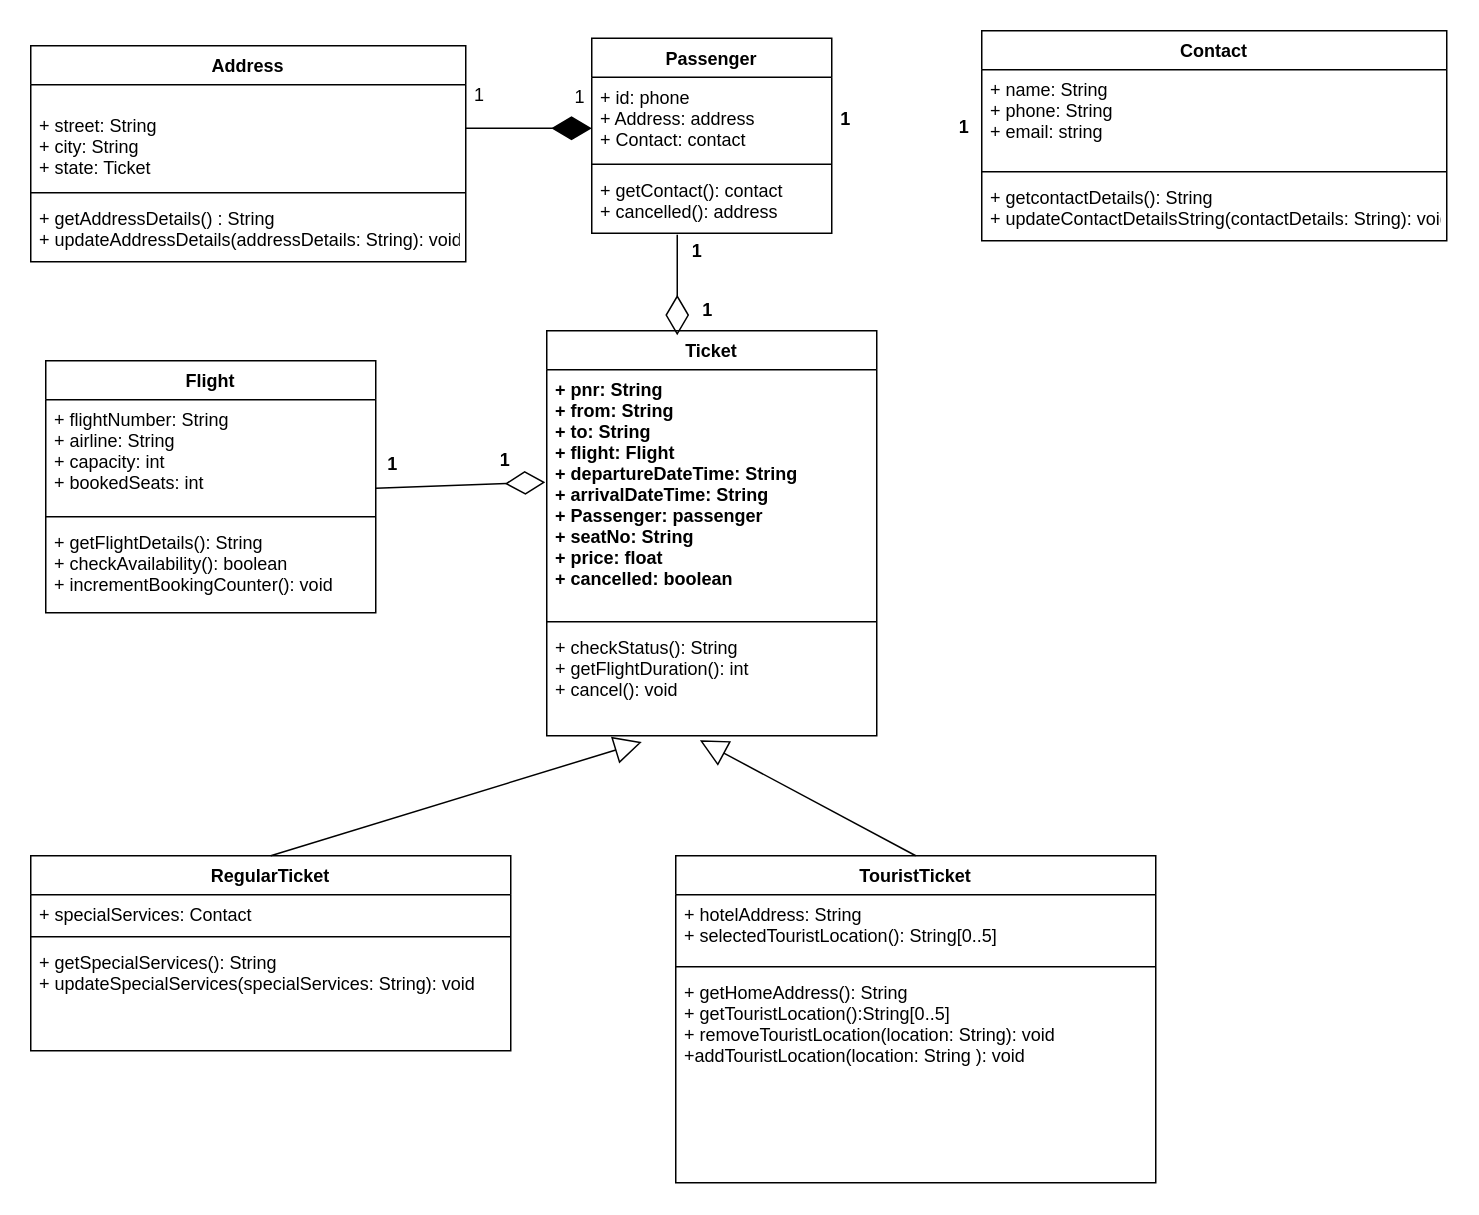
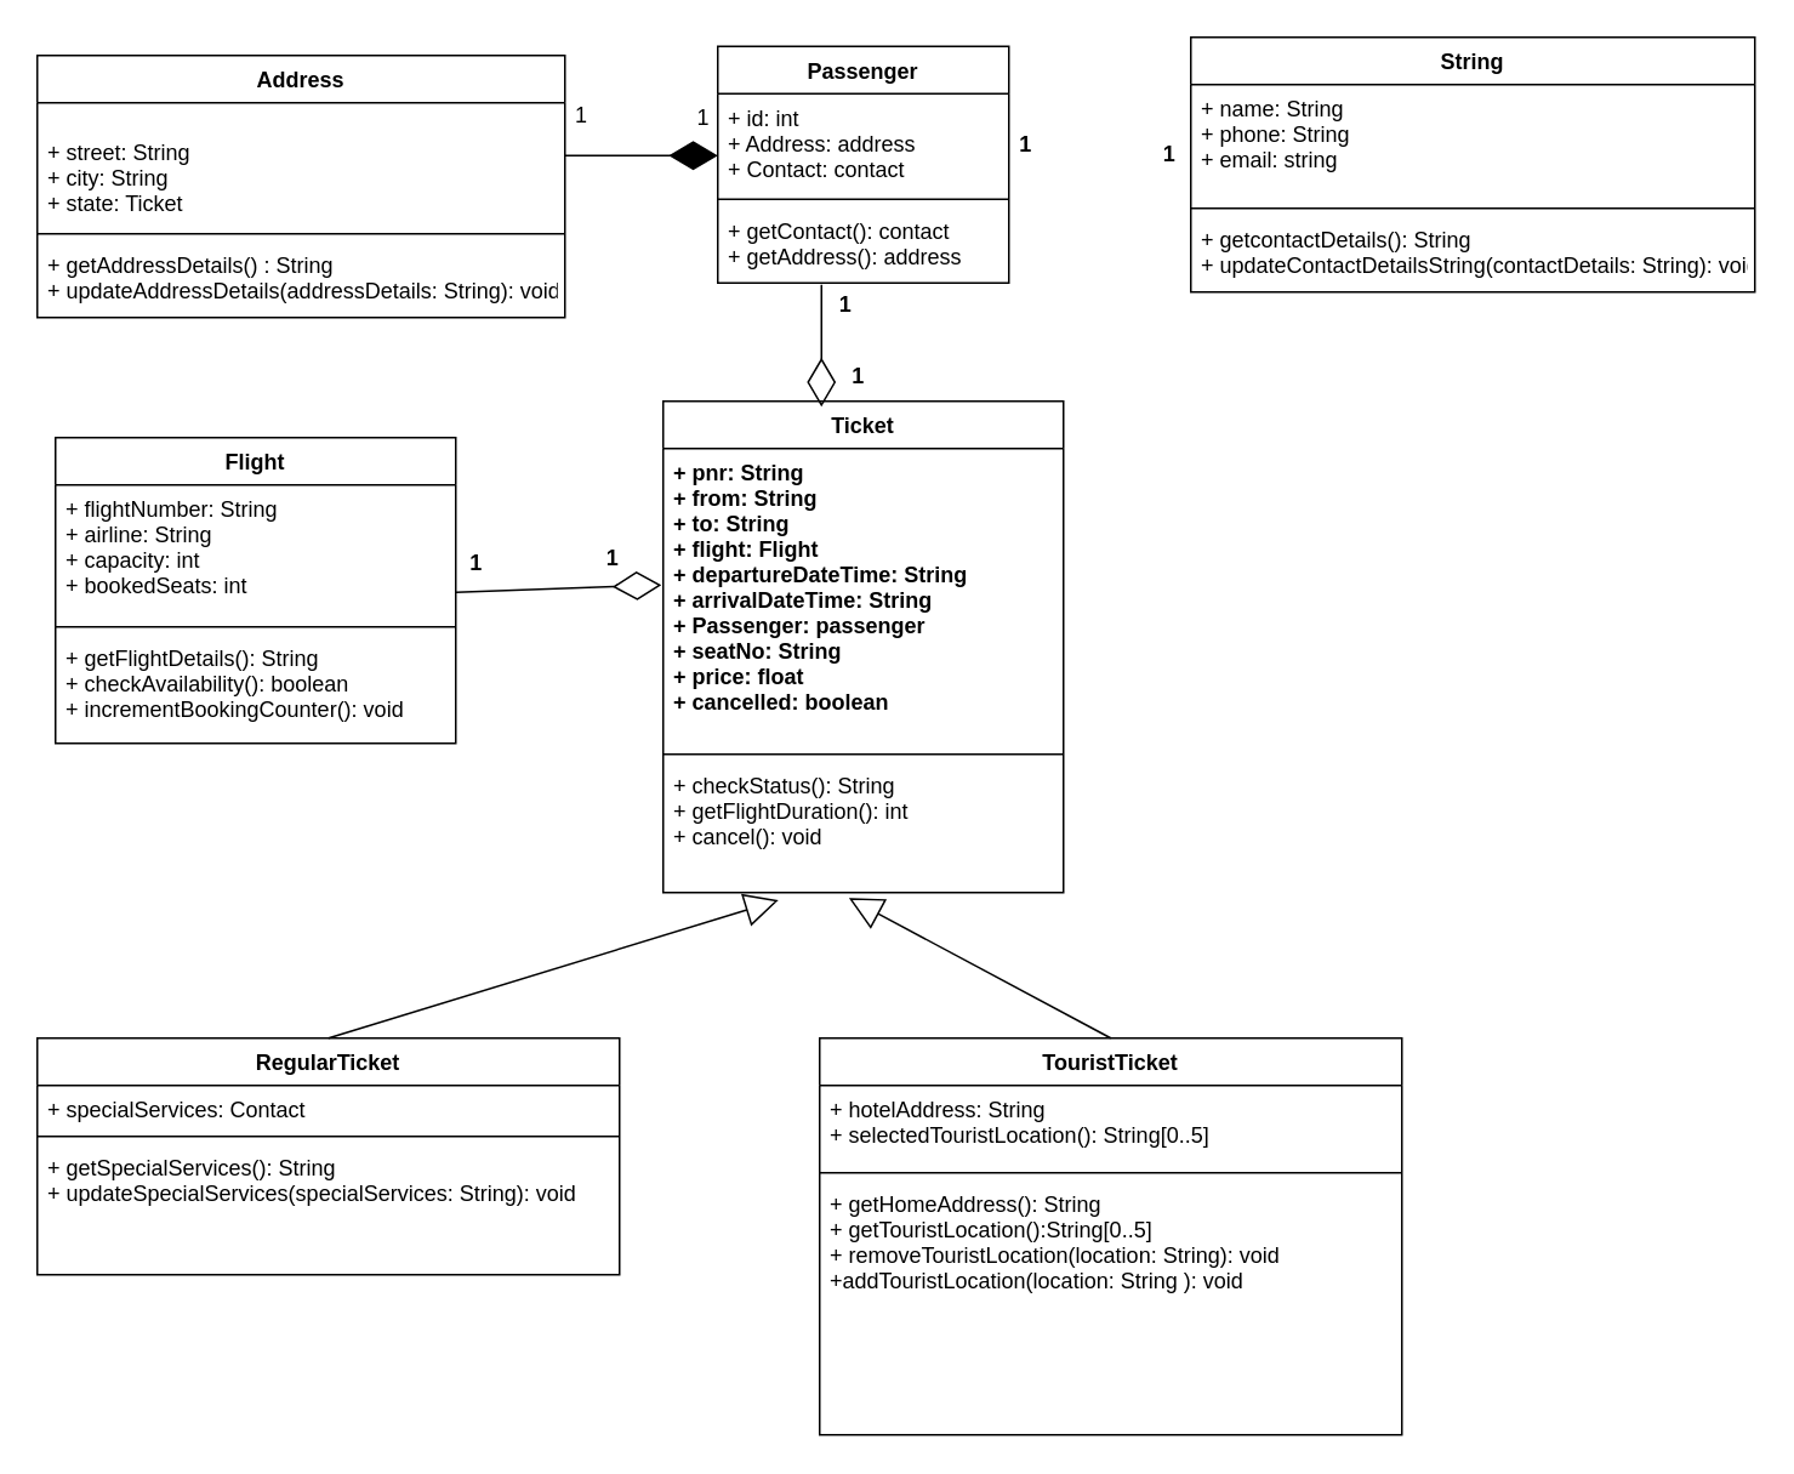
  <mxCell id="0" />
  <mxCell id="1" parent="0" />
  <mxCell id="2" value="Passenger" style="swimlane;fontStyle=1;align=center;verticalAlign=top;childLayout=stackLayout;horizontal=1;startSize=26;horizontalStack=0;resizeParent=1;resizeParentMax=0;resizeLast=0;collapsible=1;marginBottom=0;" vertex="1" parent="1"><mxGeometry x="394" y="25" width="160" height="130" as="geometry"><mxRectangle x="345" y="50" width="90" height="26" as="alternateBounds" /></mxGeometry></mxCell>
- <mxCell id="3" value="+ id: phone&#10;+ Address: address&#10;+ Contact: contact" style="text;strokeColor=none;fillColor=none;align=left;verticalAlign=top;spacingLeft=4;spacingRight=4;overflow=hidden;rotatable=0;points=[[0,0.5],[1,0.5]];portConstraint=eastwest;" vertex="1" parent="2"><mxGeometry y="26" width="160" height="54" as="geometry" /></mxCell>
+ <mxCell id="3" value="+ id: int&#10;+ Address: address&#10;+ Contact: contact" style="text;strokeColor=none;fillColor=none;align=left;verticalAlign=top;spacingLeft=4;spacingRight=4;overflow=hidden;rotatable=0;points=[[0,0.5],[1,0.5]];portConstraint=eastwest;" vertex="1" parent="2"><mxGeometry y="26" width="160" height="54" as="geometry" /></mxCell>
  <mxCell id="4" value="" style="line;strokeWidth=1;fillColor=none;align=left;verticalAlign=middle;spacingTop=-1;spacingLeft=3;spacingRight=3;rotatable=0;labelPosition=right;points=[];portConstraint=eastwest;" vertex="1" parent="2"><mxGeometry y="80" width="160" height="8" as="geometry" /></mxCell>
- <mxCell id="5" value="+ getContact(): contact&#10;+ cancelled(): address" style="text;strokeColor=none;fillColor=none;align=left;verticalAlign=top;spacingLeft=4;spacingRight=4;overflow=hidden;rotatable=0;points=[[0,0.5],[1,0.5]];portConstraint=eastwest;" vertex="1" parent="2"><mxGeometry y="88" width="160" height="42" as="geometry" /></mxCell>
- <mxCell id="6" value="Contact" style="swimlane;fontStyle=1;align=center;verticalAlign=top;childLayout=stackLayout;horizontal=1;startSize=26;horizontalStack=0;resizeParent=1;resizeParentMax=0;resizeLast=0;collapsible=1;marginBottom=0;" vertex="1" parent="1"><mxGeometry x="654" y="20" width="310" height="140" as="geometry" /></mxCell>
+ <mxCell id="5" value="+ getContact(): contact&#10;+ getAddress(): address" style="text;strokeColor=none;fillColor=none;align=left;verticalAlign=top;spacingLeft=4;spacingRight=4;overflow=hidden;rotatable=0;points=[[0,0.5],[1,0.5]];portConstraint=eastwest;" vertex="1" parent="2"><mxGeometry y="88" width="160" height="42" as="geometry" /></mxCell>
+ <mxCell id="6" value="String" style="swimlane;fontStyle=1;align=center;verticalAlign=top;childLayout=stackLayout;horizontal=1;startSize=26;horizontalStack=0;resizeParent=1;resizeParentMax=0;resizeLast=0;collapsible=1;marginBottom=0;" vertex="1" parent="1"><mxGeometry x="654" y="20" width="310" height="140" as="geometry" /></mxCell>
  <mxCell id="7" value="+ name: String&#10;+ phone: String&#10;+ email: string" style="text;strokeColor=none;fillColor=none;align=left;verticalAlign=top;spacingLeft=4;spacingRight=4;overflow=hidden;rotatable=0;points=[[0,0.5],[1,0.5]];portConstraint=eastwest;" vertex="1" parent="6"><mxGeometry y="26" width="310" height="64" as="geometry" /></mxCell>
  <mxCell id="8" value="" style="line;strokeWidth=1;fillColor=none;align=left;verticalAlign=middle;spacingTop=-1;spacingLeft=3;spacingRight=3;rotatable=0;labelPosition=right;points=[];portConstraint=eastwest;" vertex="1" parent="6"><mxGeometry y="90" width="310" height="8" as="geometry" /></mxCell>
  <mxCell id="9" value="+ getcontactDetails(): String&#10;+ updateContactDetailsString(contactDetails: String): void" style="text;strokeColor=none;fillColor=none;align=left;verticalAlign=top;spacingLeft=4;spacingRight=4;overflow=hidden;rotatable=0;points=[[0,0.5],[1,0.5]];portConstraint=eastwest;" vertex="1" parent="6"><mxGeometry y="98" width="310" height="42" as="geometry" /></mxCell>
  <mxCell id="10" value="Address" style="swimlane;fontStyle=1;align=center;verticalAlign=top;childLayout=stackLayout;horizontal=1;startSize=26;horizontalStack=0;resizeParent=1;resizeParentMax=0;resizeLast=0;collapsible=1;marginBottom=0;" vertex="1" parent="1"><mxGeometry x="20" y="30" width="290" height="144" as="geometry" /></mxCell>
  <mxCell id="11" value="1" style="text;strokeColor=none;fillColor=none;align=left;verticalAlign=middle;spacingTop=-1;spacingLeft=4;spacingRight=4;rotatable=0;labelPosition=right;points=[];portConstraint=eastwest;" vertex="1" parent="10"><mxGeometry y="26" width="290" height="14" as="geometry" /></mxCell>
  <mxCell id="12" value="+ street: String &#10;+ city: String&#10;+ state: Ticket" style="text;strokeColor=none;fillColor=none;align=left;verticalAlign=top;spacingLeft=4;spacingRight=4;overflow=hidden;rotatable=0;points=[[0,0.5],[1,0.5]];portConstraint=eastwest;" vertex="1" parent="10"><mxGeometry y="40" width="290" height="54" as="geometry" /></mxCell>
  <mxCell id="13" value="" style="line;strokeWidth=1;fillColor=none;align=left;verticalAlign=middle;spacingTop=-1;spacingLeft=3;spacingRight=3;rotatable=0;labelPosition=right;points=[];portConstraint=eastwest;" vertex="1" parent="10"><mxGeometry y="94" width="290" height="8" as="geometry" /></mxCell>
  <mxCell id="14" value="+ getAddressDetails() : String&#10;+ updateAddressDetails(addressDetails: String): void" style="text;strokeColor=none;fillColor=none;align=left;verticalAlign=top;spacingLeft=4;spacingRight=4;overflow=hidden;rotatable=0;points=[[0,0.5],[1,0.5]];portConstraint=eastwest;" vertex="1" parent="10"><mxGeometry y="102" width="290" height="42" as="geometry" /></mxCell>
  <mxCell id="15" value="Ticket" style="swimlane;fontStyle=1;align=center;verticalAlign=top;childLayout=stackLayout;horizontal=1;startSize=26;horizontalStack=0;resizeParent=1;resizeParentMax=0;resizeLast=0;collapsible=1;marginBottom=0;" vertex="1" parent="1"><mxGeometry x="364" y="220" width="220" height="270" as="geometry" /></mxCell>
  <mxCell id="16" value="+ pnr: String&#10;+ from: String&#10;+ to: String&#10;+ flight: Flight&#10;+ departureDateTime: String&#10;+ arrivalDateTime: String&#10;+ Passenger: passenger&#10;+ seatNo: String&#10;+ price: float&#10;+ cancelled: boolean" style="text;strokeColor=none;fillColor=none;align=left;verticalAlign=top;spacingLeft=4;spacingRight=4;overflow=hidden;rotatable=0;points=[[0,0.5],[1,0.5]];portConstraint=eastwest;fontStyle=1" vertex="1" parent="15"><mxGeometry y="26" width="220" height="164" as="geometry" /></mxCell>
  <mxCell id="17" value="" style="line;strokeWidth=1;fillColor=none;align=left;verticalAlign=middle;spacingTop=-1;spacingLeft=3;spacingRight=3;rotatable=0;labelPosition=right;points=[];portConstraint=eastwest;" vertex="1" parent="15"><mxGeometry y="190" width="220" height="8" as="geometry" /></mxCell>
  <mxCell id="18" value="+ checkStatus(): String&#10;+ getFlightDuration(): int&#10;+ cancel(): void" style="text;strokeColor=none;fillColor=none;align=left;verticalAlign=top;spacingLeft=4;spacingRight=4;overflow=hidden;rotatable=0;points=[[0,0.5],[1,0.5]];portConstraint=eastwest;" vertex="1" parent="15"><mxGeometry y="198" width="220" height="72" as="geometry" /></mxCell>
  <mxCell id="19" value="Flight" style="swimlane;fontStyle=1;align=center;verticalAlign=top;childLayout=stackLayout;horizontal=1;startSize=26;horizontalStack=0;resizeParent=1;resizeParentMax=0;resizeLast=0;collapsible=1;marginBottom=0;" vertex="1" parent="1"><mxGeometry x="30" y="240" width="220" height="168" as="geometry" /></mxCell>
  <mxCell id="20" value="+ flightNumber: String&#10;+ airline: String&#10;+ capacity: int&#10;+ bookedSeats: int" style="text;strokeColor=none;fillColor=none;align=left;verticalAlign=top;spacingLeft=4;spacingRight=4;overflow=hidden;rotatable=0;points=[[0,0.5],[1,0.5]];portConstraint=eastwest;" vertex="1" parent="19"><mxGeometry y="26" width="220" height="74" as="geometry" /></mxCell>
  <mxCell id="21" value="" style="line;strokeWidth=1;fillColor=none;align=left;verticalAlign=middle;spacingTop=-1;spacingLeft=3;spacingRight=3;rotatable=0;labelPosition=right;points=[];portConstraint=eastwest;" vertex="1" parent="19"><mxGeometry y="100" width="220" height="8" as="geometry" /></mxCell>
  <mxCell id="22" value="+ getFlightDetails(): String&#10;+ checkAvailability(): boolean&#10;+ incrementBookingCounter(): void" style="text;strokeColor=none;fillColor=none;align=left;verticalAlign=top;spacingLeft=4;spacingRight=4;overflow=hidden;rotatable=0;points=[[0,0.5],[1,0.5]];portConstraint=eastwest;" vertex="1" parent="19"><mxGeometry y="108" width="220" height="60" as="geometry" /></mxCell>
  <mxCell id="23" value="RegularTicket" style="swimlane;fontStyle=1;align=center;verticalAlign=top;childLayout=stackLayout;horizontal=1;startSize=26;horizontalStack=0;resizeParent=1;resizeParentMax=0;resizeLast=0;collapsible=1;marginBottom=0;" vertex="1" parent="1"><mxGeometry x="20" y="570" width="320" height="130" as="geometry" /></mxCell>
  <mxCell id="24" value="+ specialServices: Contact&#10;" style="text;strokeColor=none;fillColor=none;align=left;verticalAlign=top;spacingLeft=4;spacingRight=4;overflow=hidden;rotatable=0;points=[[0,0.5],[1,0.5]];portConstraint=eastwest;" vertex="1" parent="23"><mxGeometry y="26" width="320" height="24" as="geometry" /></mxCell>
  <mxCell id="25" value="" style="line;strokeWidth=1;fillColor=none;align=left;verticalAlign=middle;spacingTop=-1;spacingLeft=3;spacingRight=3;rotatable=0;labelPosition=right;points=[];portConstraint=eastwest;" vertex="1" parent="23"><mxGeometry y="50" width="320" height="8" as="geometry" /></mxCell>
  <mxCell id="26" value="+ getSpecialServices(): String&#10;+ updateSpecialServices(specialServices: String): void" style="text;strokeColor=none;fillColor=none;align=left;verticalAlign=top;spacingLeft=4;spacingRight=4;overflow=hidden;rotatable=0;points=[[0,0.5],[1,0.5]];portConstraint=eastwest;" vertex="1" parent="23"><mxGeometry y="58" width="320" height="72" as="geometry" /></mxCell>
  <mxCell id="27" value="TouristTicket" style="swimlane;fontStyle=1;align=center;verticalAlign=top;childLayout=stackLayout;horizontal=1;startSize=26;horizontalStack=0;resizeParent=1;resizeParentMax=0;resizeLast=0;collapsible=1;marginBottom=0;" vertex="1" parent="1"><mxGeometry x="450" y="570" width="320" height="218" as="geometry" /></mxCell>
  <mxCell id="28" value="+ hotelAddress: String&#10;+ selectedTouristLocation(): String[0..5]" style="text;strokeColor=none;fillColor=none;align=left;verticalAlign=top;spacingLeft=4;spacingRight=4;overflow=hidden;rotatable=0;points=[[0,0.5],[1,0.5]];portConstraint=eastwest;" vertex="1" parent="27"><mxGeometry y="26" width="320" height="44" as="geometry" /></mxCell>
  <mxCell id="29" value="" style="line;strokeWidth=1;fillColor=none;align=left;verticalAlign=middle;spacingTop=-1;spacingLeft=3;spacingRight=3;rotatable=0;labelPosition=right;points=[];portConstraint=eastwest;" vertex="1" parent="27"><mxGeometry y="70" width="320" height="8" as="geometry" /></mxCell>
  <mxCell id="30" value="+ getHomeAddress(): String&#10;+ getTouristLocation():String[0..5]&#10;+ removeTouristLocation(location: String): void&#10;+addTouristLocation(location: String ): void" style="text;strokeColor=none;fillColor=none;align=left;verticalAlign=top;spacingLeft=4;spacingRight=4;overflow=hidden;rotatable=0;points=[[0,0.5],[1,0.5]];portConstraint=eastwest;" vertex="1" parent="27"><mxGeometry y="78" width="320" height="140" as="geometry" /></mxCell>
  <mxCell id="31" value="" style="endArrow=block;endSize=16;endFill=0;html=1;entryX=0.288;entryY=1.058;entryDx=0;entryDy=0;entryPerimeter=0;exitX=0.5;exitY=0;exitDx=0;exitDy=0;" edge="1" parent="1" source="23" target="18"><mxGeometry width="160" relative="1" as="geometry"><mxPoint x="180" y="530" as="sourcePoint" /><mxPoint x="340" y="530" as="targetPoint" /></mxGeometry></mxCell>
  <mxCell id="32" value="" style="endArrow=block;endSize=16;endFill=0;html=1;exitX=0.5;exitY=0;exitDx=0;exitDy=0;entryX=0.464;entryY=1.042;entryDx=0;entryDy=0;entryPerimeter=0;" edge="1" parent="1" source="27" target="18"><mxGeometry width="160" relative="1" as="geometry"><mxPoint x="360" y="520" as="sourcePoint" /><mxPoint x="520" y="520" as="targetPoint" /><Array as="points" /></mxGeometry></mxCell>
  <mxCell id="33" value="" style="endArrow=diamondThin;endFill=0;endSize=24;html=1;exitX=1;exitY=0.797;exitDx=0;exitDy=0;exitPerimeter=0;" edge="1" parent="1" source="20"><mxGeometry width="160" relative="1" as="geometry"><mxPoint x="165" y="323.5" as="sourcePoint" /><mxPoint x="363" y="321" as="targetPoint" /></mxGeometry></mxCell>
  <mxCell id="34" value="" style="endArrow=diamondThin;endFill=1;endSize=24;html=1;" edge="1" parent="1"><mxGeometry width="160" relative="1" as="geometry"><mxPoint x="310" y="85" as="sourcePoint" /><mxPoint x="394" y="85" as="targetPoint" /><Array as="points"><mxPoint x="367" y="85" /></Array></mxGeometry></mxCell>
  <mxCell id="35" value="1" style="text;strokeColor=none;fillColor=none;align=left;verticalAlign=middle;spacingTop=-1;spacingLeft=4;spacingRight=4;rotatable=0;labelPosition=right;points=[];portConstraint=eastwest;" vertex="1" parent="1"><mxGeometry x="357" y="57" width="20" height="14" as="geometry" /></mxCell>
  <mxCell id="36" value="1" style="text;align=center;fontStyle=1;verticalAlign=middle;spacingLeft=3;spacingRight=3;strokeColor=none;rotatable=0;points=[[0,0.5],[1,0.5]];portConstraint=eastwest;" vertex="1" parent="1"><mxGeometry x="557" y="69" width="13" height="19" as="geometry" /></mxCell>
  <mxCell id="37" value="1" style="text;align=center;fontStyle=1;verticalAlign=middle;spacingLeft=3;spacingRight=3;strokeColor=none;rotatable=0;points=[[0,0.5],[1,0.5]];portConstraint=eastwest;" vertex="1" parent="1"><mxGeometry x="636" y="74" width="13" height="19" as="geometry" /></mxCell>
  <mxCell id="38" value="1" style="text;align=center;fontStyle=1;verticalAlign=middle;spacingLeft=3;spacingRight=3;strokeColor=none;rotatable=0;points=[[0,0.5],[1,0.5]];portConstraint=eastwest;" vertex="1" parent="1"><mxGeometry x="255" y="299" width="13" height="19" as="geometry" /></mxCell>
  <mxCell id="39" value="1" style="text;align=center;fontStyle=1;verticalAlign=middle;spacingLeft=3;spacingRight=3;strokeColor=none;rotatable=0;points=[[0,0.5],[1,0.5]];portConstraint=eastwest;" vertex="1" parent="1"><mxGeometry x="330" y="296" width="13" height="19" as="geometry" /></mxCell>
  <mxCell id="40" value="" style="endArrow=diamondThin;endFill=0;endSize=24;html=1;" edge="1" parent="1"><mxGeometry width="160" relative="1" as="geometry"><mxPoint x="451" y="156" as="sourcePoint" /><mxPoint x="451" y="223" as="targetPoint" /></mxGeometry></mxCell>
  <mxCell id="41" value="1" style="text;align=center;fontStyle=1;verticalAlign=middle;spacingLeft=3;spacingRight=3;strokeColor=none;rotatable=0;points=[[0,0.5],[1,0.5]];portConstraint=eastwest;" vertex="1" parent="1"><mxGeometry x="458" y="157" width="13" height="19" as="geometry" /></mxCell>
  <mxCell id="42" value="1" style="text;align=center;fontStyle=1;verticalAlign=middle;spacingLeft=3;spacingRight=3;strokeColor=none;rotatable=0;points=[[0,0.5],[1,0.5]];portConstraint=eastwest;" vertex="1" parent="1"><mxGeometry x="465" y="196" width="13" height="19" as="geometry" /></mxCell>
